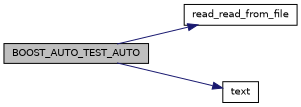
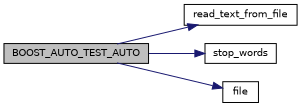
  digraph {
    rankdir=LR
    node [color=black fillcolor=white fontname=Helvetica fontsize=10 shape=record style=filled]
    edge [color=midnightblue fontname=Helvetica fontsize=10 labelfontname=Helvetica labelfontsize=10 style=solid]
    n1 [fillcolor=grey75 fontcolor=black height=0.2 label=BOOST_AUTO_TEST_AUTO width=0.4]
-   n2 [height=0.2 label=read_read_from_file width=0.4]
-   n4 [height=0.2 label=text width=0.4]
+   n2 [height=0.2 label=read_text_from_file width=0.4]
+   n3 [height=0.2 label=stop_words width=0.4]
+   n4 [height=0.2 label=file width=0.4]
    n1 -> n2
+   n1 -> n3
    n1 -> n4
  }
